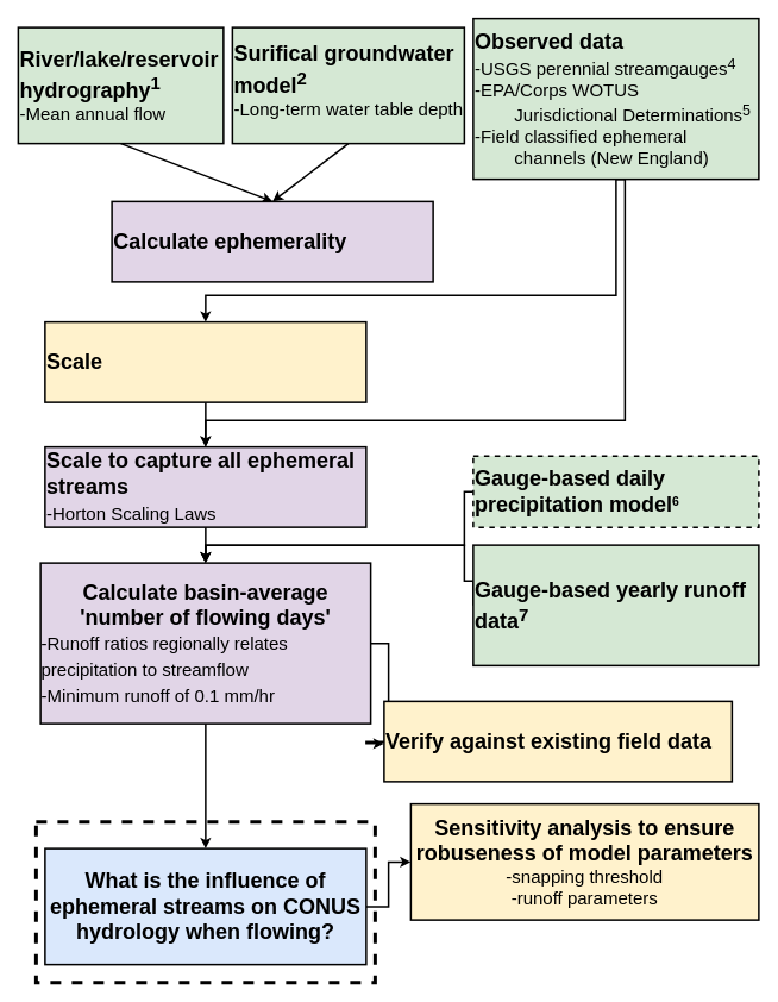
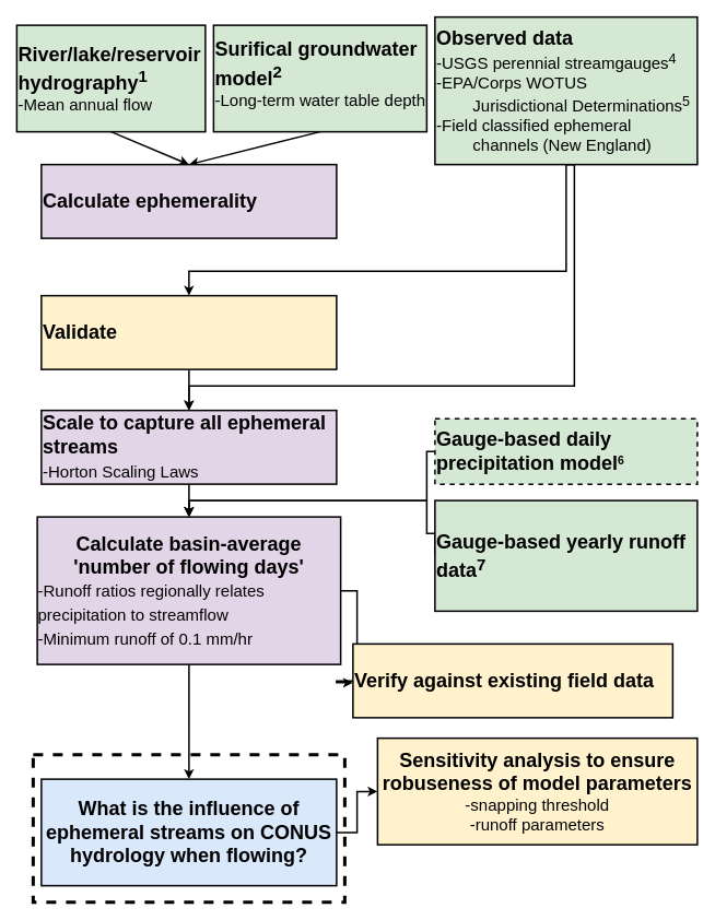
  <mxCell id="0" />
  <mxCell id="1" parent="0" />
  <mxCell id="2" style="rounded=0;orthogonalLoop=1;jettySize=auto;html=1;exitX=0.5;exitY=1;exitDx=0;exitDy=0;strokeWidth=2;entryX=0.5;entryY=0;entryDx=0;entryDy=0;" parent="1" source="8" target="23" edge="1"><mxGeometry relative="1" as="geometry"><mxPoint x="395" y="300" as="sourcePoint" /><mxPoint x="229.995" y="200" as="targetPoint" /></mxGeometry></mxCell>
  <mxCell id="3" value="&lt;font style=&quot;font-size: 24px&quot;&gt;&lt;b&gt;River/lake/reservoir hydrography&lt;sup&gt;1&lt;/sup&gt;&lt;br&gt;&lt;/b&gt;&lt;/font&gt;&lt;font style=&quot;font-size: 20px&quot;&gt;-Mean annual flow&lt;br&gt;&lt;/font&gt;" style="rounded=0;whiteSpace=wrap;html=1;align=left;fillColor=#d5e8d4;strokeColor=#000000;strokeWidth=2;" parent="1" vertex="1"><mxGeometry x="20" y="30" width="230" height="130" as="geometry" /></mxCell>
  <mxCell id="4" style="rounded=0;orthogonalLoop=1;jettySize=auto;html=1;exitX=0.5;exitY=1;exitDx=0;exitDy=0;strokeWidth=2;entryX=0.5;entryY=0;entryDx=0;entryDy=0;" parent="1" source="3" target="23" edge="1"><mxGeometry relative="1" as="geometry"><mxPoint x="405" y="180" as="sourcePoint" /><mxPoint x="229.995" y="200" as="targetPoint" /></mxGeometry></mxCell>
  <mxCell id="5" style="edgeStyle=orthogonalEdgeStyle;rounded=0;orthogonalLoop=1;jettySize=auto;html=1;exitX=0.5;exitY=1;exitDx=0;exitDy=0;entryX=0.5;entryY=0;entryDx=0;entryDy=0;fontSize=20;strokeWidth=2;" parent="1" source="7" target="24" edge="1"><mxGeometry relative="1" as="geometry"><Array as="points"><mxPoint x="690" y="330" /><mxPoint x="230" y="330" /></Array><mxPoint x="230" y="360" as="targetPoint" /></mxGeometry></mxCell>
  <mxCell id="6" style="edgeStyle=orthogonalEdgeStyle;rounded=0;orthogonalLoop=1;jettySize=auto;html=1;exitX=0.5;exitY=1;exitDx=0;exitDy=0;entryX=0.5;entryY=0;entryDx=0;entryDy=0;fontSize=20;strokeWidth=2;" parent="1" source="7" target="13" edge="1"><mxGeometry relative="1" as="geometry"><Array as="points"><mxPoint x="700" y="470" /><mxPoint x="230" y="470" /></Array></mxGeometry></mxCell>
  <mxCell id="7" value="&lt;b&gt;&lt;span style=&quot;font-size: 24px&quot;&gt;Observed data&lt;br&gt;&lt;/span&gt;&lt;/b&gt;&lt;span style=&quot;font-size: 20px&quot;&gt;-USGS perennial streamgauges&lt;sup&gt;4&lt;/sup&gt;&lt;br&gt;&lt;/span&gt;&lt;font style=&quot;font-size: 20px&quot;&gt;-EPA/Corps WOTUS &lt;span style=&quot;white-space: pre;&quot;&gt;&#09;&lt;/span&gt;Jurisdictional Determinations&lt;sup&gt;5&lt;/sup&gt;&lt;br&gt;-Field classified ephemeral &lt;span style=&quot;white-space: pre;&quot;&gt;&#09;&lt;/span&gt;channels (New England)&lt;br&gt;&lt;/font&gt;" style="rounded=0;whiteSpace=wrap;html=1;align=left;fillColor=#d5e8d4;strokeColor=#000000;strokeWidth=2;" parent="1" vertex="1"><mxGeometry x="530" y="20" width="320" height="180" as="geometry" /></mxCell>
  <mxCell id="8" value="&lt;font style=&quot;font-size: 24px&quot;&gt;&lt;b&gt;Surifical groundwater model&lt;sup&gt;2&lt;br&gt;&lt;/sup&gt;&lt;/b&gt;&lt;sup&gt;-Long-term water table depth&lt;br&gt;&lt;/sup&gt;&lt;/font&gt;" style="rounded=0;whiteSpace=wrap;html=1;align=left;fillColor=#d5e8d4;strokeColor=#000000;strokeWidth=2;" parent="1" vertex="1"><mxGeometry x="260" y="30" width="260" height="130" as="geometry" /></mxCell>
  <mxCell id="9" style="edgeStyle=none;rounded=0;orthogonalLoop=1;jettySize=auto;html=1;entryX=0.5;entryY=0;entryDx=0;entryDy=0;fontSize=24;strokeWidth=2;" parent="1" edge="1"><mxGeometry relative="1" as="geometry"><mxPoint x="237.815" y="420" as="sourcePoint" /><mxPoint x="237.815" y="420" as="targetPoint" /></mxGeometry></mxCell>
  <mxCell id="10" style="edgeStyle=orthogonalEdgeStyle;rounded=0;orthogonalLoop=1;jettySize=auto;html=1;exitX=0;exitY=0.5;exitDx=0;exitDy=0;entryX=0.5;entryY=0;entryDx=0;entryDy=0;fontSize=20;strokeWidth=2;" parent="1" source="11" edge="1"><mxGeometry relative="1" as="geometry"><Array as="points"><mxPoint x="520" y="550" /><mxPoint x="520" y="610" /><mxPoint x="230" y="610" /></Array><mxPoint x="229.99" y="630" as="targetPoint" /></mxGeometry></mxCell>
  <mxCell id="11" value="&lt;font&gt;&lt;b&gt;&lt;span style=&quot;font-size: 24px&quot;&gt;Gauge-based daily precipitation model&lt;/span&gt;&lt;span style=&quot;font-size: 16.667px&quot;&gt;&lt;sup&gt;6&lt;/sup&gt;&lt;/span&gt;&lt;/b&gt;&lt;/font&gt;&lt;font style=&quot;font-size: 20px&quot;&gt;&lt;br&gt;&lt;/font&gt;" style="rounded=0;whiteSpace=wrap;html=1;align=left;fillColor=#d5e8d4;strokeColor=#000000;strokeWidth=2;dashed=1;" parent="1" vertex="1"><mxGeometry x="530" y="510" width="320" height="80" as="geometry" /></mxCell>
  <mxCell id="12" style="edgeStyle=orthogonalEdgeStyle;rounded=0;orthogonalLoop=1;jettySize=auto;html=1;exitX=0.5;exitY=1;exitDx=0;exitDy=0;entryX=0.5;entryY=0;entryDx=0;entryDy=0;fontSize=20;strokeWidth=2;" parent="1" source="13" edge="1"><mxGeometry relative="1" as="geometry"><mxPoint x="229.99" y="630" as="targetPoint" /></mxGeometry></mxCell>
  <mxCell id="13" value="&lt;span style=&quot;font-size: 24px&quot;&gt;&lt;b&gt;Scale to capture all ephemeral streams&lt;br&gt;&lt;/b&gt;&lt;/span&gt;&lt;span style=&quot;font-size: 20px&quot;&gt;-Horton Scaling Laws&lt;/span&gt;&lt;span style=&quot;font-size: 24px&quot;&gt;&lt;b&gt;&lt;br&gt;&lt;/b&gt;&lt;/span&gt;" style="shape=rectangle;perimeter=parallelogramPerimeter;whiteSpace=wrap;html=1;fixedSize=1;fillColor=#e1d5e7;strokeColor=#000000;align=left;strokeWidth=2;" parent="1" vertex="1"><mxGeometry x="49.99" y="500" width="360" height="90" as="geometry" /></mxCell>
  <mxCell id="14" style="rounded=0;orthogonalLoop=1;jettySize=auto;html=1;exitX=0.5;exitY=1;exitDx=0;exitDy=0;fontSize=24;strokeWidth=2;entryX=0.5;entryY=0;entryDx=0;entryDy=0;" parent="1" source="24" target="13" edge="1"><mxGeometry relative="1" as="geometry"><mxPoint x="230" y="450" as="sourcePoint" /><mxPoint x="240" y="370" as="targetPoint" /></mxGeometry></mxCell>
  <mxCell id="15" style="edgeStyle=orthogonalEdgeStyle;rounded=0;orthogonalLoop=1;jettySize=auto;html=1;exitX=0.5;exitY=1;exitDx=0;exitDy=0;fontSize=20;strokeWidth=2;" edge="1" parent="1" source="22"><mxGeometry relative="1" as="geometry"><mxPoint x="229.99" y="780" as="sourcePoint" /><mxPoint x="230" y="950" as="targetPoint" /></mxGeometry></mxCell>
  <mxCell id="16" style="edgeStyle=orthogonalEdgeStyle;rounded=0;orthogonalLoop=1;jettySize=auto;html=1;exitX=0;exitY=0.5;exitDx=0;exitDy=0;entryX=0.5;entryY=0;entryDx=0;entryDy=0;fontSize=20;strokeWidth=2;" parent="1" source="17" edge="1"><mxGeometry relative="1" as="geometry"><Array as="points"><mxPoint x="520" y="650" /><mxPoint x="520" y="610" /><mxPoint x="230" y="610" /></Array><mxPoint x="229.99" y="630" as="targetPoint" /></mxGeometry></mxCell>
  <mxCell id="17" value="&lt;font&gt;&lt;span style=&quot;font-size: 24px&quot;&gt;&lt;b&gt;Gauge-based yearly runoff data&lt;sup&gt;7&lt;/sup&gt;&lt;/b&gt;&lt;/span&gt;&lt;br&gt;&lt;/font&gt;" style="rounded=0;whiteSpace=wrap;html=1;align=left;fillColor=#d5e8d4;strokeColor=#000000;strokeWidth=2;" parent="1" vertex="1"><mxGeometry x="530" y="610" width="320" height="135" as="geometry" /></mxCell>
  <mxCell id="18" value="&lt;span style=&quot;text-align: left; font-size: 24px;&quot;&gt;&lt;b&gt;Sensitivity analysis to ensure robuseness of model parameters&lt;br&gt;&lt;/b&gt;&lt;/span&gt;&lt;font style=&quot;text-align: left;&quot;&gt;-snapping threshold&lt;br&gt;-runoff parameters&lt;/font&gt;" style="rounded=0;whiteSpace=wrap;html=1;fontSize=20;fillColor=#fff2cc;strokeColor=#000000;strokeWidth=2;" vertex="1" parent="1"><mxGeometry x="460" y="900" width="390" height="130" as="geometry" /></mxCell>
  <mxCell id="19" style="edgeStyle=orthogonalEdgeStyle;rounded=0;orthogonalLoop=1;jettySize=auto;html=1;exitX=1;exitY=0.5;exitDx=0;exitDy=0;entryX=0;entryY=0.5;entryDx=0;entryDy=0;fontSize=20;strokeWidth=2;" edge="1" parent="1" source="20" target="18"><mxGeometry relative="1" as="geometry" /></mxCell>
  <mxCell id="20" value="&lt;b style=&quot;font-size: 24px; text-align: left;&quot;&gt;What is the influence of ephemeral streams on CONUS hydrology when flowing?&lt;/b&gt;" style="rounded=0;whiteSpace=wrap;html=1;fontSize=20;strokeColor=#000000;strokeWidth=2;fillColor=#dae8fc;" vertex="1" parent="1"><mxGeometry x="50" y="950" width="360" height="130" as="geometry" /></mxCell>
  <mxCell id="21" style="edgeStyle=orthogonalEdgeStyle;rounded=0;orthogonalLoop=1;jettySize=auto;html=1;exitX=1;exitY=0.5;exitDx=0;exitDy=0;entryX=0;entryY=0.526;entryDx=0;entryDy=0;fontSize=20;strokeWidth=2;entryPerimeter=0;" edge="1" parent="1" source="22" target="25"><mxGeometry relative="1" as="geometry"><mxPoint x="450.72" y="828.96" as="targetPoint" /></mxGeometry></mxCell>
  <mxCell id="22" value="&lt;span style=&quot;text-align: left; font-size: 24px;&quot;&gt;&lt;b&gt;Calculate basin-average 'number of flowing days'&lt;br&gt;&lt;div style=&quot;text-align: left;&quot;&gt;&lt;span style=&quot;background-color: initial; font-size: 20px; font-weight: normal; text-align: center;&quot;&gt;-Runoff ratios regionally relates precipitation to streamflow&lt;/span&gt;&lt;/div&gt;&lt;div style=&quot;text-align: left;&quot;&gt;&lt;span style=&quot;background-color: initial; font-size: 20px; font-weight: normal;&quot;&gt;-Minimum runoff of 0.1 mm/hr&lt;/span&gt;&lt;/div&gt;&lt;/b&gt;&lt;/span&gt;" style="rounded=0;whiteSpace=wrap;html=1;fontSize=20;strokeColor=#000000;strokeWidth=2;fillColor=#e1d5e7;" vertex="1" parent="1"><mxGeometry x="44.99" y="630" width="370" height="180" as="geometry" /></mxCell>
- <mxCell id="23" value="&lt;span style=&quot;font-size: 24px&quot;&gt;&lt;b&gt;Calculate ephemerality&lt;/b&gt;&lt;/span&gt;&lt;span style=&quot;font-size: 24px&quot;&gt;&lt;b&gt;&lt;br&gt;&lt;/b&gt;&lt;/span&gt;" style="shape=rectangle;perimeter=parallelogramPerimeter;whiteSpace=wrap;html=1;fixedSize=1;fillColor=#e1d5e7;strokeColor=#000000;align=left;strokeWidth=2;" vertex="1" parent="1"><mxGeometry x="124.99" y="225" width="360" height="90" as="geometry" /></mxCell>
- <mxCell id="24" value="&lt;span style=&quot;font-size: 24px&quot;&gt;&lt;b&gt;Scale&lt;/b&gt;&lt;/span&gt;&lt;span style=&quot;font-size: 24px&quot;&gt;&lt;b&gt;&lt;br&gt;&lt;/b&gt;&lt;/span&gt;" style="shape=rectangle;perimeter=parallelogramPerimeter;whiteSpace=wrap;html=1;fixedSize=1;fillColor=#fff2cc;strokeColor=#000000;align=left;strokeWidth=2;" vertex="1" parent="1"><mxGeometry x="49.99" y="360" width="360" height="90" as="geometry" /></mxCell>
+ <mxCell id="23" value="&lt;span style=&quot;font-size: 24px&quot;&gt;&lt;b&gt;Calculate ephemerality&lt;/b&gt;&lt;/span&gt;&lt;span style=&quot;font-size: 24px&quot;&gt;&lt;b&gt;&lt;br&gt;&lt;/b&gt;&lt;/span&gt;" style="shape=rectangle;perimeter=parallelogramPerimeter;whiteSpace=wrap;html=1;fixedSize=1;fillColor=#e1d5e7;strokeColor=#000000;align=left;strokeWidth=2;" vertex="1" parent="1"><mxGeometry x="49.99" y="200" width="360" height="90" as="geometry" /></mxCell>
+ <mxCell id="24" value="&lt;span style=&quot;font-size: 24px&quot;&gt;&lt;b&gt;Validate&lt;/b&gt;&lt;/span&gt;&lt;span style=&quot;font-size: 24px&quot;&gt;&lt;b&gt;&lt;br&gt;&lt;/b&gt;&lt;/span&gt;" style="shape=rectangle;perimeter=parallelogramPerimeter;whiteSpace=wrap;html=1;fixedSize=1;fillColor=#fff2cc;strokeColor=#000000;align=left;strokeWidth=2;" vertex="1" parent="1"><mxGeometry x="49.99" y="360" width="360" height="90" as="geometry" /></mxCell>
  <mxCell id="25" value="&lt;span style=&quot;font-size: 24px&quot;&gt;&lt;b&gt;Verify against existing field data&lt;/b&gt;&lt;/span&gt;&lt;span style=&quot;font-size: 24px&quot;&gt;&lt;b&gt;&lt;br&gt;&lt;/b&gt;&lt;/span&gt;" style="shape=rectangle;perimeter=parallelogramPerimeter;whiteSpace=wrap;html=1;fixedSize=1;fillColor=#fff2cc;strokeColor=#000000;align=left;strokeWidth=2;" vertex="1" parent="1"><mxGeometry x="430" y="785" width="390" height="90" as="geometry" /></mxCell>
  <mxCell id="26" value="" style="rounded=0;whiteSpace=wrap;html=1;fontSize=20;strokeColor=#000000;strokeWidth=4;fillColor=none;dashed=1;" vertex="1" parent="1"><mxGeometry x="40" y="920" width="380" height="180" as="geometry" /></mxCell>
